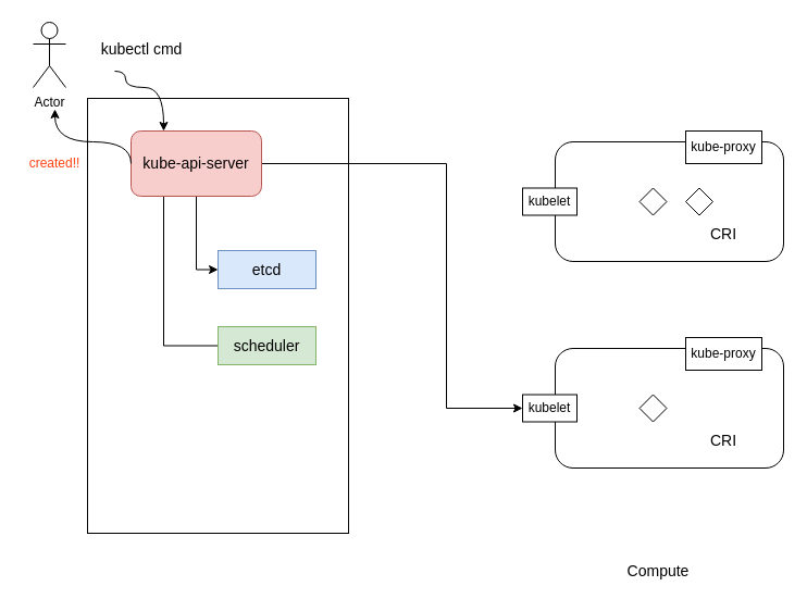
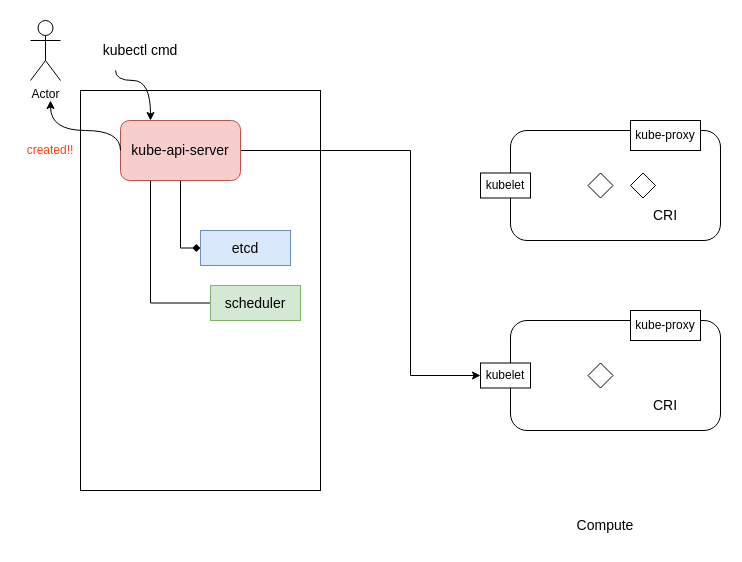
  <mxCell id="0" />
  <mxCell id="1" parent="0" />
  <mxCell id="2" value="" style="rounded=0;whiteSpace=wrap;html=1;" vertex="1" parent="1"><mxGeometry x="80" y="90" width="240" height="400" as="geometry" /></mxCell>
  <mxCell id="3" value="&lt;font style=&quot;font-size: 14px&quot;&gt;Compute&lt;/font&gt;" style="text;html=1;strokeColor=none;fillColor=none;align=center;verticalAlign=middle;whiteSpace=wrap;rounded=0;" vertex="1" parent="1"><mxGeometry x="575" y="510" width="60" height="30" as="geometry" /></mxCell>
  <mxCell id="4" value="Actor" style="shape=umlActor;verticalLabelPosition=bottom;verticalAlign=top;html=1;" vertex="1" parent="1"><mxGeometry x="30" y="20" width="30" height="60" as="geometry" /></mxCell>
- <mxCell id="5" value="&lt;font style=&quot;font-size: 14px&quot;&gt;kubectl cmd&lt;/font&gt;" style="text;html=1;strokeColor=none;fillColor=none;align=center;verticalAlign=middle;whiteSpace=wrap;rounded=0;" vertex="1" parent="1"><mxGeometry x="80" y="25" width="100" height="40" as="geometry" /></mxCell>
- <mxCell id="6" style="edgeStyle=orthogonalEdgeStyle;rounded=0;orthogonalLoop=1;jettySize=auto;html=1;exitX=0.5;exitY=1;exitDx=0;exitDy=0;entryX=0;entryY=0.5;entryDx=0;entryDy=0;" edge="1" parent="1" source="9" target="20"><mxGeometry relative="1" as="geometry" /></mxCell>
+ <mxCell id="5" value="&lt;font style=&quot;font-size: 14px&quot;&gt;kubectl cmd&lt;/font&gt;" style="text;html=1;strokeColor=none;fillColor=none;align=center;verticalAlign=middle;whiteSpace=wrap;rounded=0;" vertex="1" parent="1"><mxGeometry x="90" y="30" width="100" height="40" as="geometry" /></mxCell>
+ <mxCell id="6" style="edgeStyle=orthogonalEdgeStyle;rounded=0;orthogonalLoop=1;jettySize=auto;html=1;exitX=0.5;exitY=1;exitDx=0;exitDy=0;entryX=0;entryY=0.5;entryDx=0;entryDy=0;endArrow=diamond;" edge="1" parent="1" source="9" target="20"><mxGeometry relative="1" as="geometry" /></mxCell>
  <mxCell id="7" style="edgeStyle=orthogonalEdgeStyle;rounded=0;orthogonalLoop=1;jettySize=auto;html=1;exitX=0.25;exitY=1;exitDx=0;exitDy=0;entryX=0;entryY=0.5;entryDx=0;entryDy=0;endArrow=none;" edge="1" parent="1" source="9" target="21"><mxGeometry relative="1" as="geometry" /></mxCell>
  <mxCell id="8" style="edgeStyle=orthogonalEdgeStyle;rounded=0;orthogonalLoop=1;jettySize=auto;html=1;exitX=1;exitY=0.5;exitDx=0;exitDy=0;entryX=0;entryY=0.5;entryDx=0;entryDy=0;" edge="1" parent="1" source="9" target="17"><mxGeometry relative="1" as="geometry"><Array as="points"><mxPoint x="410" y="150" /><mxPoint x="410" y="375" /></Array></mxGeometry></mxCell>
  <mxCell id="9" value="&lt;font style=&quot;font-size: 14px&quot;&gt;kube-api-server&lt;/font&gt;" style="rounded=1;whiteSpace=wrap;html=1;fillColor=#f8cecc;strokeColor=#b85450;" vertex="1" parent="1"><mxGeometry x="120" y="120" width="120" height="60" as="geometry" /></mxCell>
  <mxCell id="10" value="" style="rounded=1;whiteSpace=wrap;html=1;" vertex="1" parent="1"><mxGeometry x="510" y="130" width="210" height="110" as="geometry" /></mxCell>
  <mxCell id="11" value="&lt;font style=&quot;font-size: 12px&quot;&gt;kube-proxy&lt;/font&gt;" style="rounded=0;whiteSpace=wrap;html=1;" vertex="1" parent="1"><mxGeometry x="630" y="120" width="70" height="30" as="geometry" /></mxCell>
  <mxCell id="12" value="&lt;font style=&quot;font-size: 12px&quot;&gt;kubelet&lt;/font&gt;" style="rounded=0;whiteSpace=wrap;html=1;" vertex="1" parent="1"><mxGeometry x="480" y="172.5" width="50" height="25" as="geometry" /></mxCell>
  <mxCell id="13" value="&lt;font style=&quot;font-size: 14px&quot;&gt;CRI&lt;/font&gt;" style="text;html=1;strokeColor=none;fillColor=none;align=center;verticalAlign=middle;whiteSpace=wrap;rounded=0;" vertex="1" parent="1"><mxGeometry x="635" y="200" width="60" height="30" as="geometry" /></mxCell>
  <mxCell id="14" value="" style="rhombus;whiteSpace=wrap;html=1;" vertex="1" parent="1"><mxGeometry x="587.5" y="172.5" width="25" height="25" as="geometry" /></mxCell>
  <mxCell id="15" value="" style="rounded=1;whiteSpace=wrap;html=1;" vertex="1" parent="1"><mxGeometry x="510" y="320" width="210" height="110" as="geometry" /></mxCell>
  <mxCell id="16" value="&lt;font style=&quot;font-size: 12px&quot;&gt;kube-proxy&lt;/font&gt;" style="rounded=0;whiteSpace=wrap;html=1;" vertex="1" parent="1"><mxGeometry x="630" y="310" width="70" height="30" as="geometry" /></mxCell>
  <mxCell id="17" value="&lt;font style=&quot;font-size: 12px&quot;&gt;kubelet&lt;/font&gt;" style="rounded=0;whiteSpace=wrap;html=1;" vertex="1" parent="1"><mxGeometry x="480" y="362.5" width="50" height="25" as="geometry" /></mxCell>
  <mxCell id="18" value="&lt;font style=&quot;font-size: 14px&quot;&gt;CRI&lt;/font&gt;" style="text;html=1;strokeColor=none;fillColor=none;align=center;verticalAlign=middle;whiteSpace=wrap;rounded=0;" vertex="1" parent="1"><mxGeometry x="635" y="390" width="60" height="30" as="geometry" /></mxCell>
  <mxCell id="19" value="" style="rhombus;whiteSpace=wrap;html=1;" vertex="1" parent="1"><mxGeometry x="587.5" y="362.5" width="25" height="25" as="geometry" /></mxCell>
  <mxCell id="20" value="&lt;font style=&quot;font-size: 14px&quot;&gt;etcd&lt;/font&gt;" style="rounded=0;whiteSpace=wrap;html=1;fillColor=#dae8fc;strokeColor=#6c8ebf;" vertex="1" parent="1"><mxGeometry x="200" y="230" width="90" height="35" as="geometry" /></mxCell>
- <mxCell id="21" value="&lt;font style=&quot;font-size: 14px&quot;&gt;scheduler&lt;/font&gt;" style="rounded=0;whiteSpace=wrap;html=1;fillColor=#d5e8d4;strokeColor=#82b366;" vertex="1" parent="1"><mxGeometry x="200" y="300" width="90" height="35" as="geometry" /></mxCell>
+ <mxCell id="21" value="&lt;font style=&quot;font-size: 14px&quot;&gt;scheduler&lt;/font&gt;" style="rounded=0;whiteSpace=wrap;html=1;fillColor=#d5e8d4;strokeColor=#82b366;" vertex="1" parent="1"><mxGeometry x="210" y="285" width="90" height="35" as="geometry" /></mxCell>
  <mxCell id="22" value="" style="rhombus;whiteSpace=wrap;html=1;" vertex="1" parent="1"><mxGeometry x="630" y="172.5" width="25" height="25" as="geometry" /></mxCell>
  <mxCell id="23" value="" style="curved=1;endArrow=classic;html=1;rounded=0;edgeStyle=orthogonalEdgeStyle;exitX=0;exitY=0.5;exitDx=0;exitDy=0;" edge="1" parent="1" source="9"><mxGeometry width="50" height="50" relative="1" as="geometry"><mxPoint x="0" y="260" as="sourcePoint" /><mxPoint x="50" y="100" as="targetPoint" /><Array as="points"><mxPoint x="120" y="130" /><mxPoint x="50" y="130" /></Array></mxGeometry></mxCell>
  <mxCell id="24" value="" style="curved=1;endArrow=classic;html=1;rounded=0;edgeStyle=orthogonalEdgeStyle;exitX=0.25;exitY=1;exitDx=0;exitDy=0;entryX=0.25;entryY=0;entryDx=0;entryDy=0;" edge="1" parent="1" source="5" target="9"><mxGeometry width="50" height="50" relative="1" as="geometry"><mxPoint x="-60" y="330" as="sourcePoint" /><mxPoint x="-10" y="280" as="targetPoint" /><Array as="points"><mxPoint x="115" y="80" /><mxPoint x="150" y="80" /></Array></mxGeometry></mxCell>
  <mxCell id="25" value="&lt;font color=&quot;#ff4112&quot;&gt;created!!&lt;/font&gt;" style="text;html=1;strokeColor=none;fillColor=none;align=center;verticalAlign=middle;whiteSpace=wrap;rounded=0;" vertex="1" parent="1"><mxGeometry x="20" y="135" width="60" height="30" as="geometry" /></mxCell>
